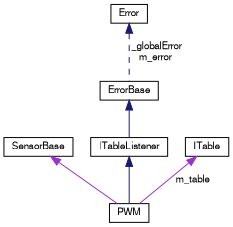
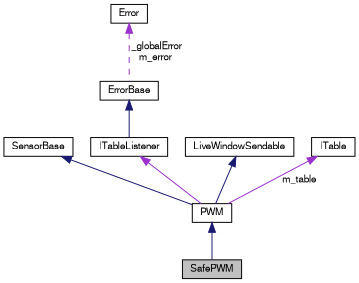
  digraph {
    node [color=black fontname=FreeSans fontsize=10 shape=record]
    edge [color=midnightblue dir=back fontname=FreeSans fontsize=10 labelfontname=FreeSans labelfontsize=10 style=solid]
+   n1 [fillcolor=grey75 fontcolor=black height=0.2 label=SafePWM style=filled width=0.4]
    n2 [height=0.2 label=PWM width=0.4]
    n3 [height=0.2 label=SensorBase width=0.4]
    n4 [height=0.2 label=ErrorBase width=0.4]
    n5 [height=0.2 label=ITableListener width=0.4]
    n6 [height=0.2 label=Error width=0.4]
+   n7 [height=0.2 label=LiveWindowSendable width=0.4]
    n8 [height=0.2 label=ITable width=0.4]
-   n3 -> n2 [color=darkorchid3]
+   n2 -> n1
+   n3 -> n2
    n4 -> n5
-   n5 -> n2
-   n6 -> n4 [label=" _globalError\nm_error" style=dashed]
+   n5 -> n2 [color=darkorchid3]
+   n6 -> n4 [color=darkorchid3 label=" _globalError\nm_error" style=dashed]
+   n7 -> n2
    n8 -> n2 [color=darkorchid3 label=" m_table"]
  }
